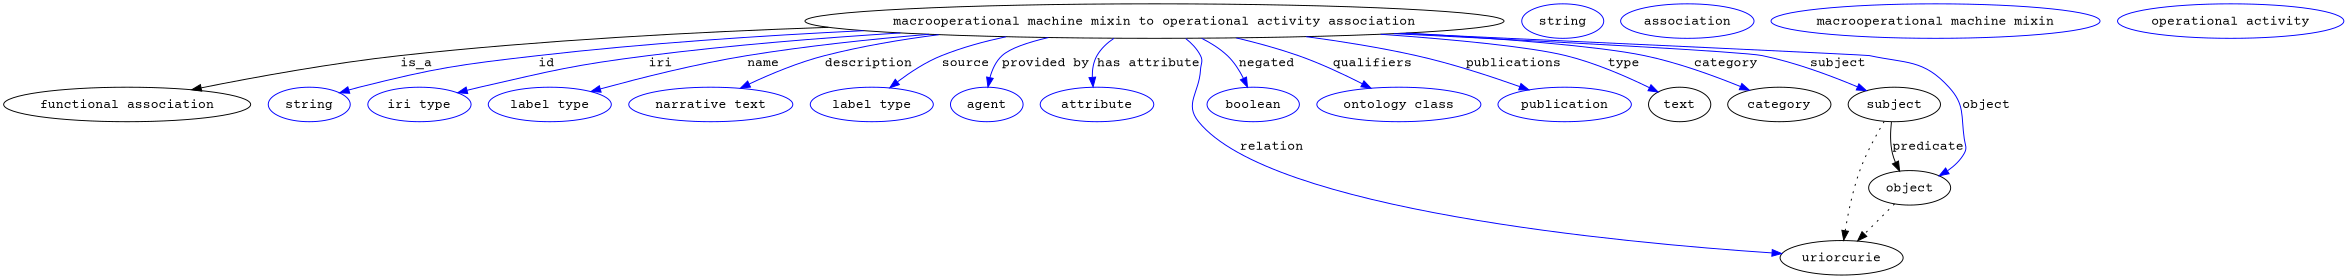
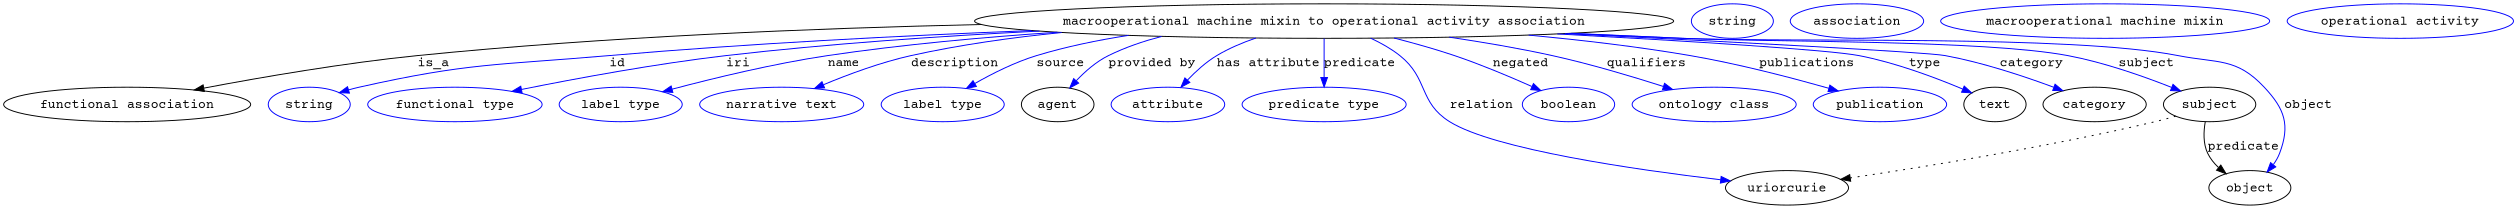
  digraph {
    fontname="Courier Prime"
    node [fontname="Courier Prime" color=blue]
    edge [fontname="Courier Prime" color=blue style=solid]
    n1 [height=0.5 label="macrooperational machine mixin to operational activity association" width=8.9728 color=""]
    "functional association" [height=0.5 width=3.1053 color=""]
    n3 [height=0.5 label=string width=1.0652]
-   n4 [height=0.5 label="iri type" width=1.2277]
+   n4 [height=0.5 label="functional type" width=1.2277]
    n5 [height=0.5 label="label type" width=1.5707]
    n6 [height=0.5 label="narrative text" width=2.0943]
    n7 [height=0.5 label="label type" width=1.5707]
-   n8 [height=0.5 label=agent width=1.0291]
+   n8 [color=black height=0.5 label=agent width=1.0291]
    n9 [height=0.5 label=attribute width=1.4443]
+   n10 [height=0.5 label="predicate type" width=2.1665]
    n11 [color=black height=0.5 label=uriorcurie width=1.5887]
    n12 [height=0.5 label=boolean width=1.2999]
    n13 [height=0.5 label="ontology class" width=2.1304]
    n14 [height=0.5 label=publication width=1.7332]
    n15 [height=0.5 label=text width=0.86659 color=""]
    category [height=0.5 width=1.4263 color=""]
    subject [height=0.5 width=1.2277 color=""]
    object [height=0.5 width=1.0832 color=""]
    n19 [height=0.5 label=string width=1.0652]
    n20 [height=0.5 label=association width=1.7332]
    n21 [height=0.5 label="macrooperational machine mixin" width=4.5315]
    n22 [height=0.5 label="operational activity" width=2.7984]
    n1 -> "functional association" [label=is_a color="" style=""]
    n1 -> n3 [label=id]
    n1 -> n4 [label=iri]
    n1 -> n5 [label=name]
    n1 -> n6 [label=description]
    n1 -> n7 [label=source]
    n1 -> n8 [label="provided by"]
    n1 -> n9 [label="has attribute"]
+   n1 -> n10 [label=predicate]
    n1 -> n11 [label=relation]
    n1 -> n12 [label=negated]
    n1 -> n13 [label=qualifiers]
    n1 -> n14 [label=publications]
    n1 -> n15 [label=type]
    n1 -> category [label=category]
    n1 -> subject [label=subject]
    n1 -> object [label=object]
    subject -> n11 [style=dotted color=""]
    subject -> object [label=predicate color="" style=""]
-   object -> n11 [style=dotted color=""]
  }
